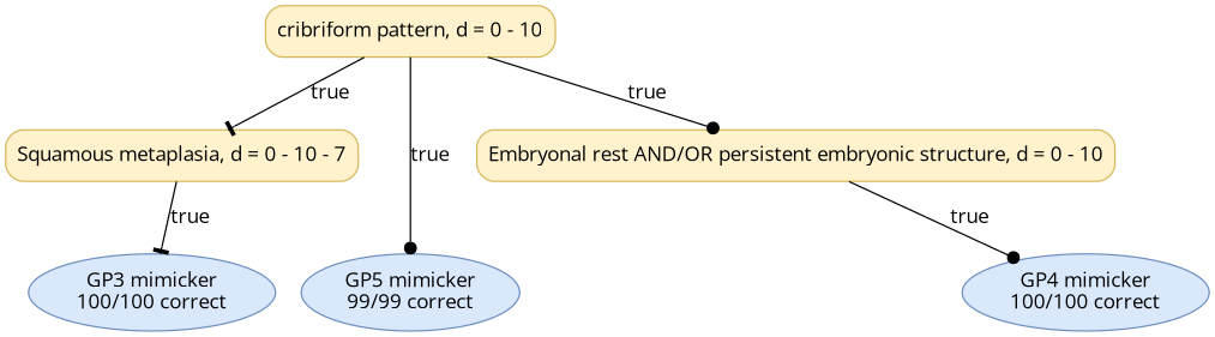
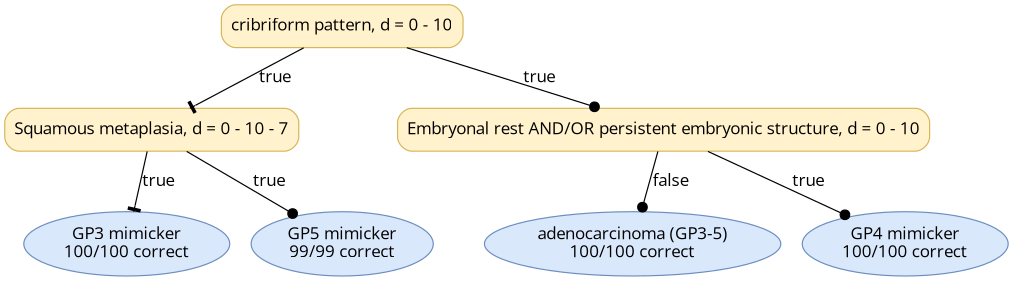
  digraph {
    fontname="Open Sans"
    node [color="#6C8EBF" fillcolor="#DAE8FC" fontname="Open Sans" shape=ellipse style="rounded,filled"]
    edge [arrowhead=dot fontname="Open Sans"]
    n1 [color="#D6B656" fillcolor="#FFF2CC" label="cribriform pattern, d = 0 - 10" shape=box]
    n2 [color="#D6B656" fillcolor="#FFF2CC" label="Squamous metaplasia, d = 0 - 10 - 7" shape=box]
    n3 [color="#D6B656" fillcolor="#FFF2CC" label="Embryonal rest AND/OR persistent embryonic structure, d = 0 - 10" shape=box]
    n4 [label=<GP3 mimicker<br/>100/100 correct>]
    n5 [label=<GP5 mimicker<br/>99/99 correct>]
+   n6 [label=<adenocarcinoma (GP3-5)<br/>100/100 correct>]
    n7 [label=<GP4 mimicker<br/>100/100 correct>]
    n1 -> n2 [arrowhead=tee label=true]
    n1 -> n3 [label=true]
    n2 -> n4 [arrowhead=tee label=true]
-   n1 -> n5 [label=true]
+   n2 -> n5 [label=true]
+   n3 -> n6 [label=false]
    n3 -> n7 [label=true]
  }
